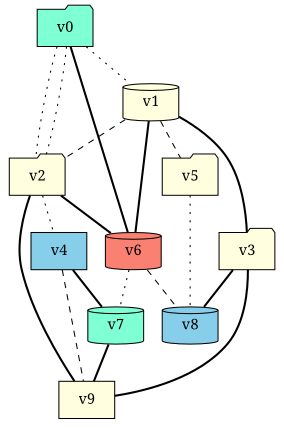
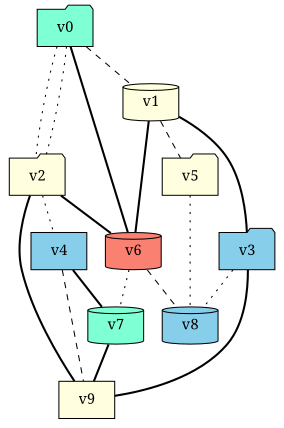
  graph {
    fontname="Noto Serif"
    node [fillcolor=lightyellow fontname="Noto Serif" shape=folder style=filled]
    edge [fontname="Noto Serif" style=bold]
    v2
    v9 [shape=box]
    v6 [fillcolor=salmon shape=cylinder]
    v4 [fillcolor=skyblue shape=box]
    v7 [fillcolor=aquamarine shape=cylinder]
    v8 [fillcolor=skyblue shape=cylinder]
    v0 [fillcolor=aquamarine]
    v1 [shape=cylinder]
    v5
-   v3
+   v3 [fillcolor=skyblue]
    v2 -- v9
    v2 -- v6
    v2 -- v4 [style=dotted]
    v6 -- v7 [style=dotted]
    v6 -- v8 [style=dashed]
    v4 -- v9 [style=dashed]
    v4 -- v7
    v7 -- v9
    v0 -- v2 [style=dotted]
    v0 -- v2 [style=dotted]
    v0 -- v6
-   v0 -- v1 [style=dotted]
-   v1 -- v2 [style=dashed]
+   v0 -- v1 [style=dashed]
    v1 -- v6
    v1 -- v5 [style=dashed]
    v1 -- v3
    v5 -- v8 [style=dotted]
    v3 -- v9
-   v3 -- v8
+   v3 -- v8 [style=dotted]
  }
